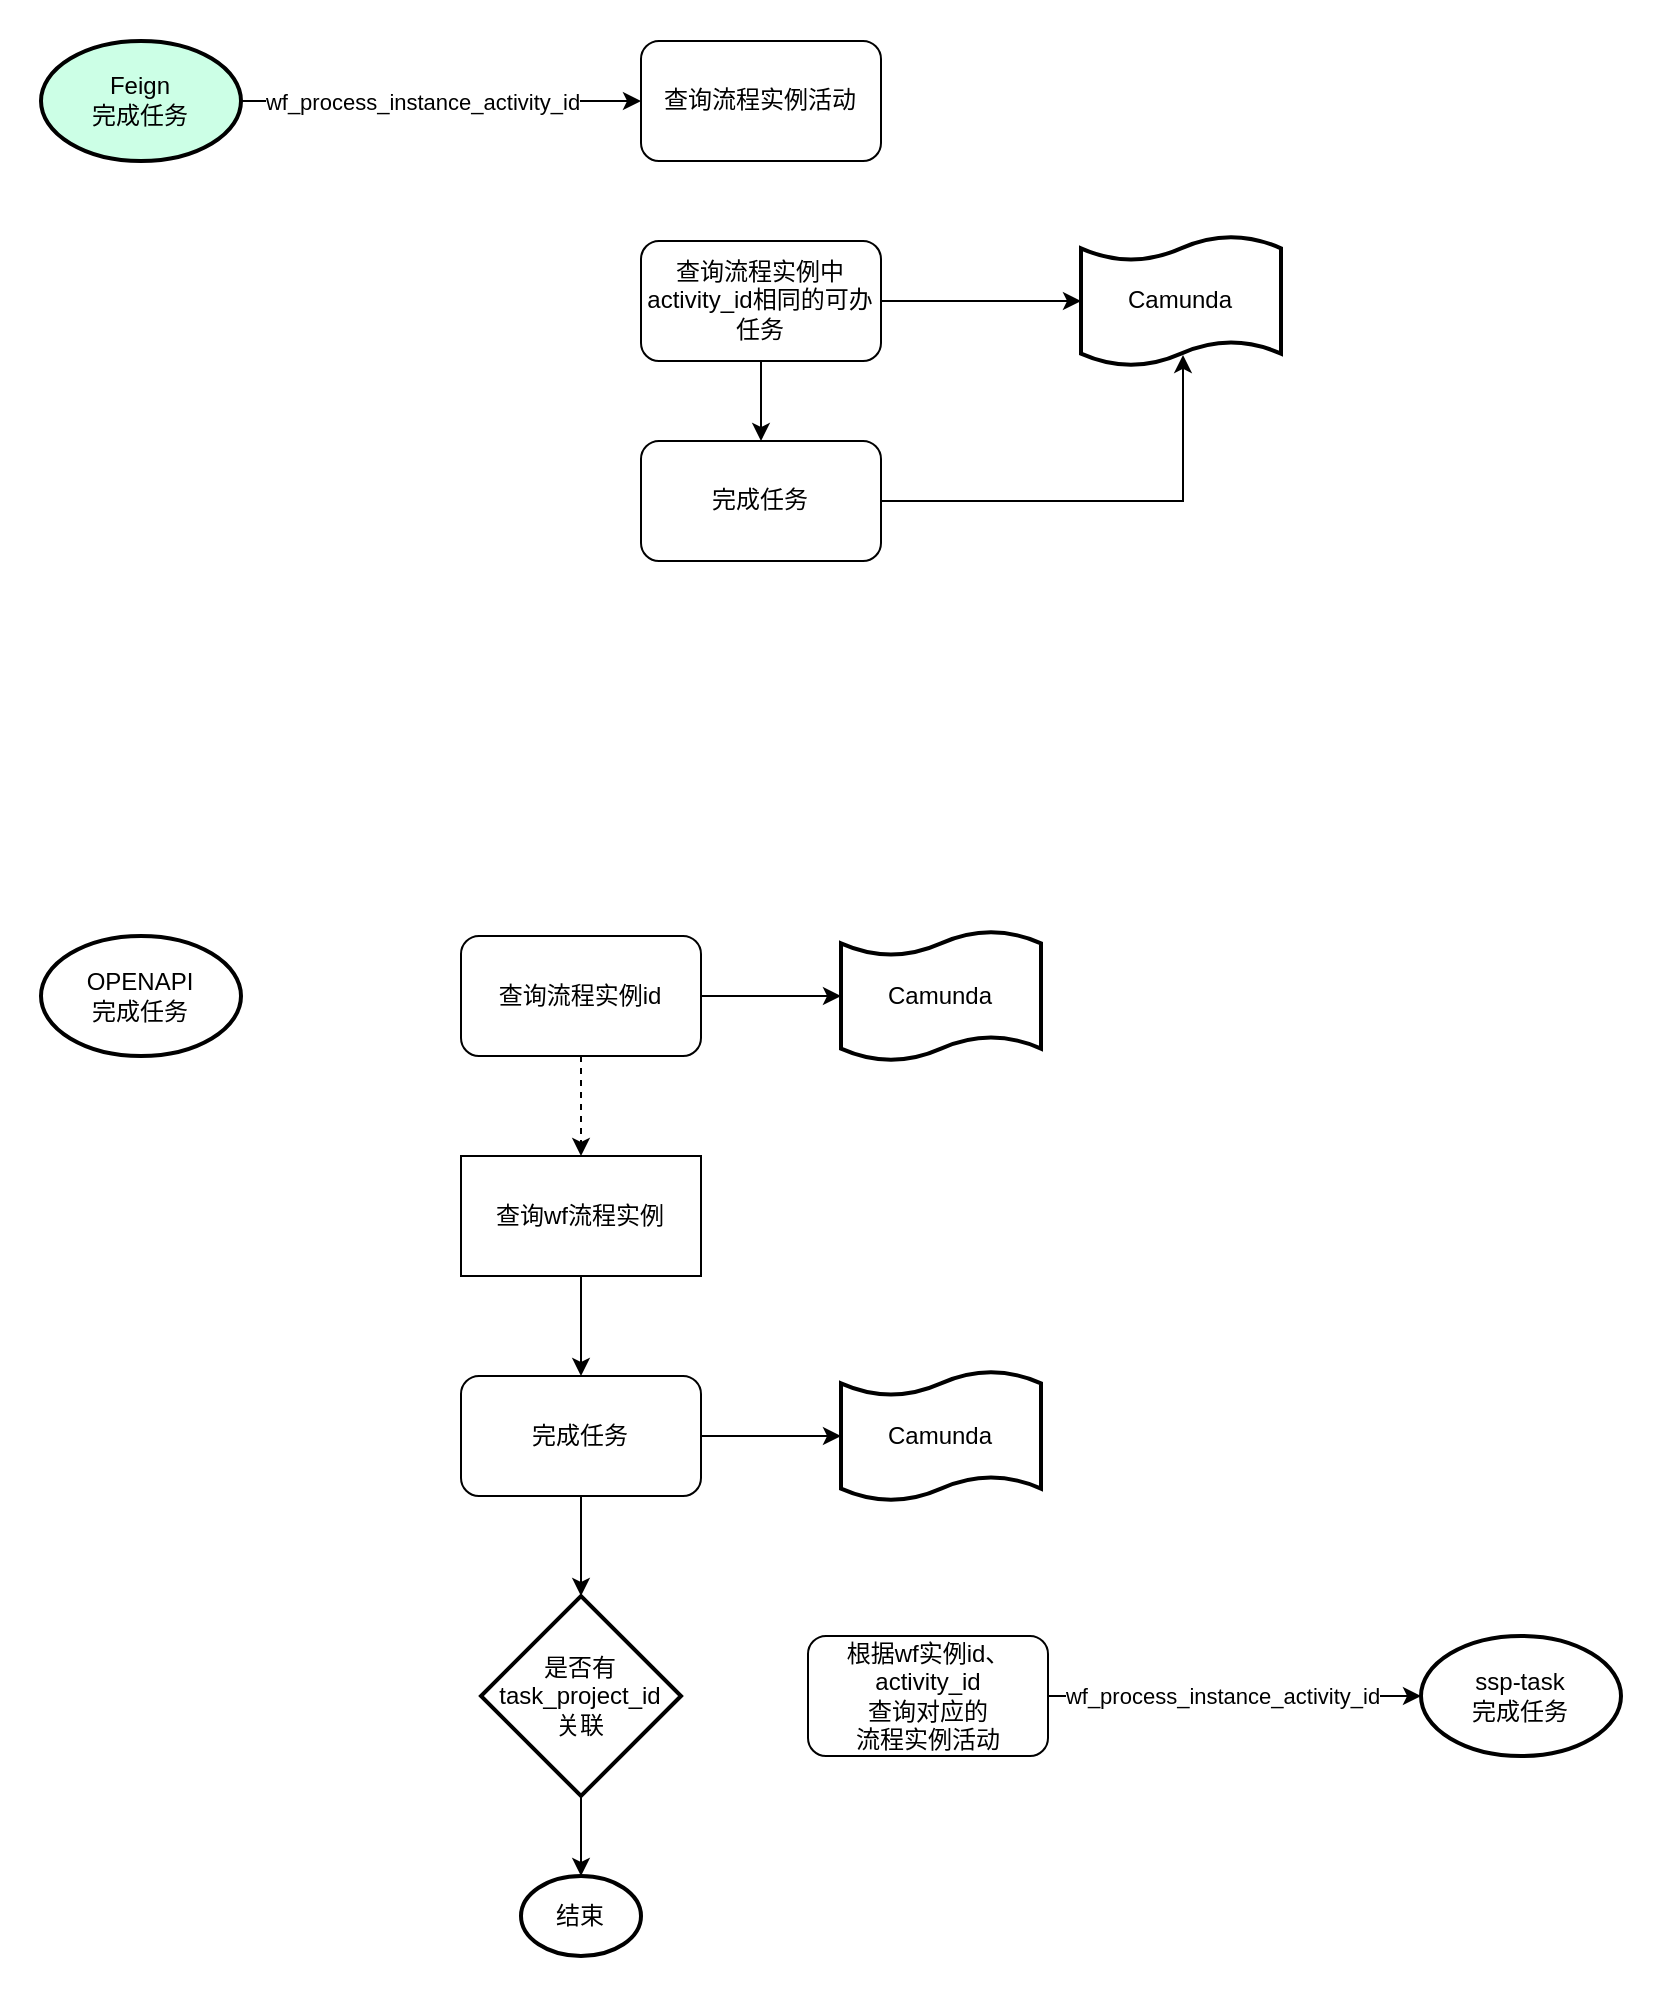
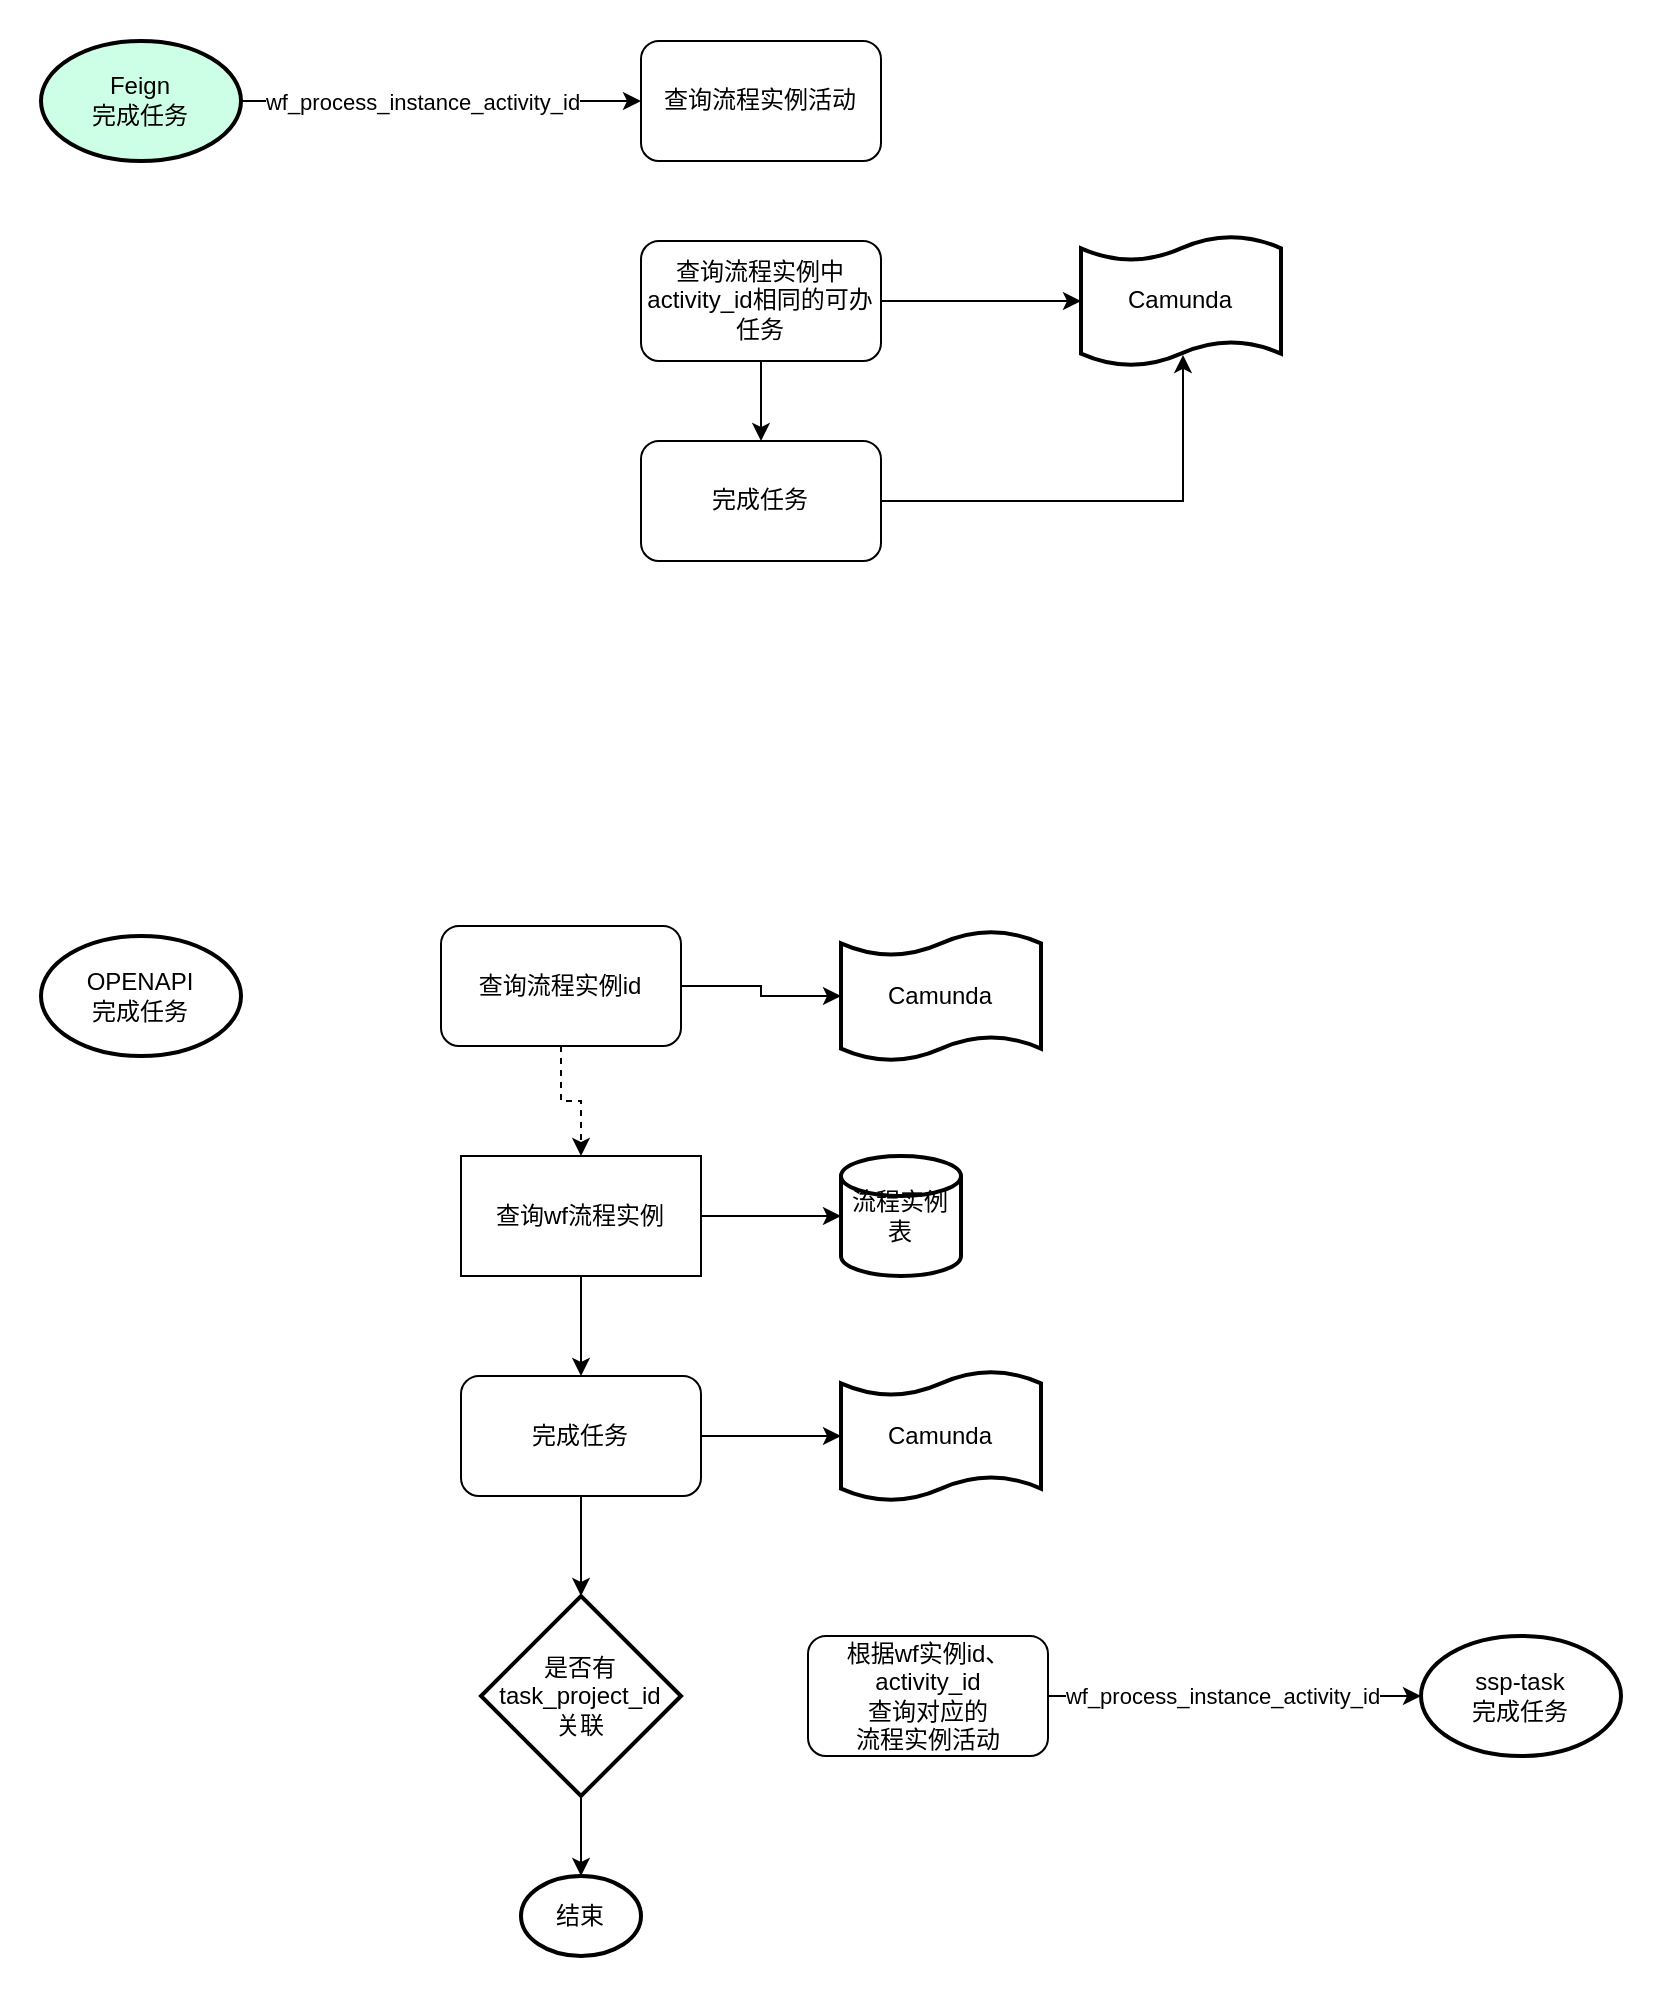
  <mxCell id="0" />
  <mxCell id="1" parent="0" />
  <mxCell id="2" value="OPENAPI&lt;div&gt;完成任务&lt;/div&gt;" style="strokeWidth=2;html=1;shape=mxgraph.flowchart.start_1;whiteSpace=wrap;" parent="1" vertex="1"><mxGeometry x="20" y="467.5" width="100" height="60" as="geometry" /></mxCell>
  <mxCell id="3" style="edgeStyle=orthogonalEdgeStyle;rounded=0;orthogonalLoop=1;jettySize=auto;html=1;" edge="1" parent="1" source="5" target="25"><mxGeometry relative="1" as="geometry" /></mxCell>
  <mxCell id="4" value="wf_process_instance_activity_id" style="edgeLabel;html=1;align=center;verticalAlign=middle;resizable=0;points=[];" vertex="1" connectable="0" parent="3"><mxGeometry x="-0.273" y="4" relative="1" as="geometry"><mxPoint x="17" y="4" as="offset" /></mxGeometry></mxCell>
  <mxCell id="5" value="&lt;div&gt;&lt;/div&gt;&lt;div&gt;Feign&lt;/div&gt;&lt;div&gt;完成任务&lt;/div&gt;" style="strokeWidth=2;html=1;shape=mxgraph.flowchart.start_1;whiteSpace=wrap;fillColor=#CCFFE6;" vertex="1" parent="1"><mxGeometry x="20" y="20" width="100" height="60" as="geometry" /></mxCell>
  <mxCell id="6" value="" style="edgeStyle=orthogonalEdgeStyle;rounded=0;orthogonalLoop=1;jettySize=auto;html=1;dashed=1;" edge="1" parent="1" source="7" target="12"><mxGeometry relative="1" as="geometry" /></mxCell>
- <mxCell id="7" value="查询流程实例id" style="rounded=1;whiteSpace=wrap;html=1;" vertex="1" parent="1"><mxGeometry x="230" y="467.5" width="120" height="60" as="geometry" /></mxCell>
+ <mxCell id="7" value="查询流程实例id" style="rounded=1;whiteSpace=wrap;html=1;" vertex="1" parent="1"><mxGeometry x="220" y="462.5" width="120" height="60" as="geometry" /></mxCell>
  <mxCell id="8" value="Camunda" style="shape=tape;whiteSpace=wrap;html=1;strokeWidth=2;size=0.19" vertex="1" parent="1"><mxGeometry x="420" y="465" width="100" height="65" as="geometry" /></mxCell>
  <mxCell id="9" style="edgeStyle=orthogonalEdgeStyle;rounded=0;orthogonalLoop=1;jettySize=auto;html=1;entryX=0;entryY=0.5;entryDx=0;entryDy=0;entryPerimeter=0;" edge="1" parent="1" source="7" target="8"><mxGeometry relative="1" as="geometry" /></mxCell>
+ <mxCell id="10" style="edgeStyle=orthogonalEdgeStyle;rounded=0;orthogonalLoop=1;jettySize=auto;html=1;" edge="1" parent="1" source="12" target="13"><mxGeometry relative="1" as="geometry" /></mxCell>
  <mxCell id="11" style="edgeStyle=orthogonalEdgeStyle;rounded=0;orthogonalLoop=1;jettySize=auto;html=1;entryX=0.5;entryY=0;entryDx=0;entryDy=0;" edge="1" parent="1" source="12" target="17"><mxGeometry relative="1" as="geometry" /></mxCell>
  <mxCell id="12" value="查询wf流程实例" style="whiteSpace=wrap;html=1;rounded=0;" vertex="1" parent="1"><mxGeometry x="230" y="577.5" width="120" height="60" as="geometry" /></mxCell>
+ <mxCell id="13" value="流程实例表" style="strokeWidth=2;html=1;shape=mxgraph.flowchart.database;whiteSpace=wrap;" vertex="1" parent="1"><mxGeometry x="420" y="577.5" width="60" height="60" as="geometry" /></mxCell>
  <mxCell id="14" value="" style="edgeStyle=orthogonalEdgeStyle;rounded=0;orthogonalLoop=1;jettySize=auto;html=1;" edge="1" parent="1" source="15" target="24"><mxGeometry relative="1" as="geometry" /></mxCell>
  <mxCell id="15" value="是否有&lt;div&gt;task_project_id&lt;/div&gt;&lt;div&gt;关联&lt;/div&gt;" style="strokeWidth=2;html=1;shape=mxgraph.flowchart.decision;whiteSpace=wrap;direction=south;" vertex="1" parent="1"><mxGeometry x="240" y="797.5" width="100" height="100" as="geometry" /></mxCell>
  <mxCell id="16" style="edgeStyle=orthogonalEdgeStyle;rounded=0;orthogonalLoop=1;jettySize=auto;html=1;" edge="1" parent="1" source="17" target="18"><mxGeometry relative="1" as="geometry" /></mxCell>
  <mxCell id="17" value="完成任务" style="rounded=1;whiteSpace=wrap;html=1;" vertex="1" parent="1"><mxGeometry x="230" y="687.5" width="120" height="60" as="geometry" /></mxCell>
  <mxCell id="18" value="Camunda" style="shape=tape;whiteSpace=wrap;html=1;strokeWidth=2;size=0.19" vertex="1" parent="1"><mxGeometry x="420" y="685" width="100" height="65" as="geometry" /></mxCell>
  <mxCell id="19" style="edgeStyle=orthogonalEdgeStyle;rounded=0;orthogonalLoop=1;jettySize=auto;html=1;entryX=0;entryY=0.5;entryDx=0;entryDy=0;entryPerimeter=0;" edge="1" parent="1" source="17" target="15"><mxGeometry relative="1" as="geometry" /></mxCell>
  <mxCell id="20" value="&lt;div&gt;ssp-task&lt;/div&gt;&lt;div&gt;完成任务&lt;/div&gt;" style="strokeWidth=2;html=1;shape=mxgraph.flowchart.start_1;whiteSpace=wrap;" vertex="1" parent="1"><mxGeometry x="710" y="817.5" width="100" height="60" as="geometry" /></mxCell>
  <mxCell id="21" style="edgeStyle=orthogonalEdgeStyle;rounded=0;orthogonalLoop=1;jettySize=auto;html=1;" edge="1" parent="1" source="23" target="20"><mxGeometry relative="1" as="geometry" /></mxCell>
  <mxCell id="22" value="wf_process_instance_activity_id" style="edgeLabel;html=1;align=center;verticalAlign=middle;resizable=0;points=[];" vertex="1" connectable="0" parent="21"><mxGeometry x="-0.319" y="1" relative="1" as="geometry"><mxPoint x="23" y="1" as="offset" /></mxGeometry></mxCell>
  <mxCell id="23" value="根据wf实例id、activity_id&lt;div&gt;查询对应的&lt;div&gt;流程实例活动&lt;/div&gt;&lt;/div&gt;" style="rounded=1;whiteSpace=wrap;html=1;" vertex="1" parent="1"><mxGeometry x="403.5" y="817.5" width="120" height="60" as="geometry" /></mxCell>
  <mxCell id="24" value="结束" style="ellipse;whiteSpace=wrap;html=1;strokeWidth=2;" vertex="1" parent="1"><mxGeometry x="260" y="937.5" width="60" height="40" as="geometry" /></mxCell>
  <mxCell id="25" value="查询&lt;span style=&quot;background-color: initial;&quot;&gt;流程实例活动&lt;/span&gt;" style="rounded=1;whiteSpace=wrap;html=1;" vertex="1" parent="1"><mxGeometry x="320" y="20" width="120" height="60" as="geometry" /></mxCell>
  <mxCell id="26" value="Camunda" style="shape=tape;whiteSpace=wrap;html=1;strokeWidth=2;size=0.19" vertex="1" parent="1"><mxGeometry x="540" y="117.5" width="100" height="65" as="geometry" /></mxCell>
  <mxCell id="27" value="" style="edgeStyle=orthogonalEdgeStyle;rounded=0;orthogonalLoop=1;jettySize=auto;html=1;" edge="1" parent="1" source="28" target="30"><mxGeometry relative="1" as="geometry" /></mxCell>
  <mxCell id="28" value="查询流程实例中&lt;div&gt;activity_id相同的可办任务&lt;br&gt;&lt;/div&gt;" style="rounded=1;whiteSpace=wrap;html=1;" vertex="1" parent="1"><mxGeometry x="320" y="120" width="120" height="60" as="geometry" /></mxCell>
  <mxCell id="29" style="edgeStyle=orthogonalEdgeStyle;rounded=0;orthogonalLoop=1;jettySize=auto;html=1;entryX=0;entryY=0.5;entryDx=0;entryDy=0;entryPerimeter=0;" edge="1" parent="1" source="28" target="26"><mxGeometry relative="1" as="geometry" /></mxCell>
  <mxCell id="30" value="完成任务" style="rounded=1;whiteSpace=wrap;html=1;" vertex="1" parent="1"><mxGeometry x="320" y="220" width="120" height="60" as="geometry" /></mxCell>
  <mxCell id="31" style="edgeStyle=orthogonalEdgeStyle;rounded=0;orthogonalLoop=1;jettySize=auto;html=1;entryX=0.51;entryY=0.915;entryDx=0;entryDy=0;entryPerimeter=0;" edge="1" parent="1" source="30" target="26"><mxGeometry relative="1" as="geometry"><mxPoint x="680" y="230" as="targetPoint" /></mxGeometry></mxCell>
